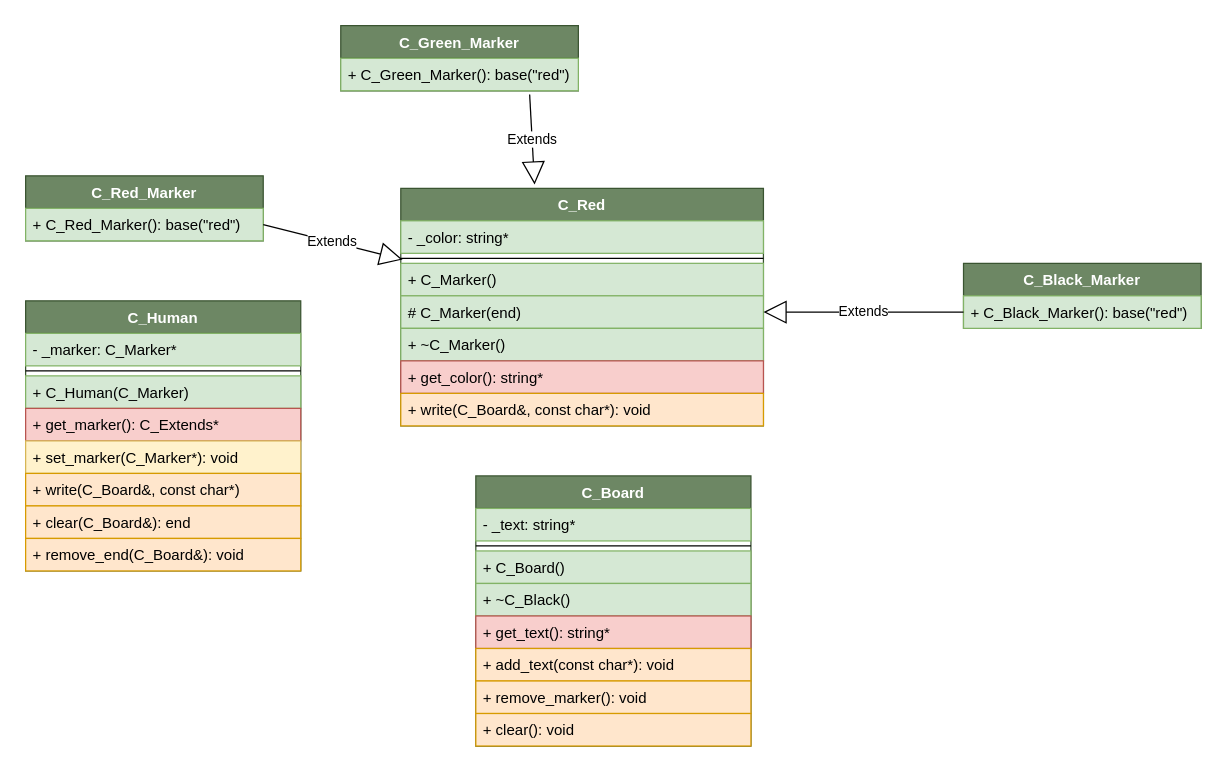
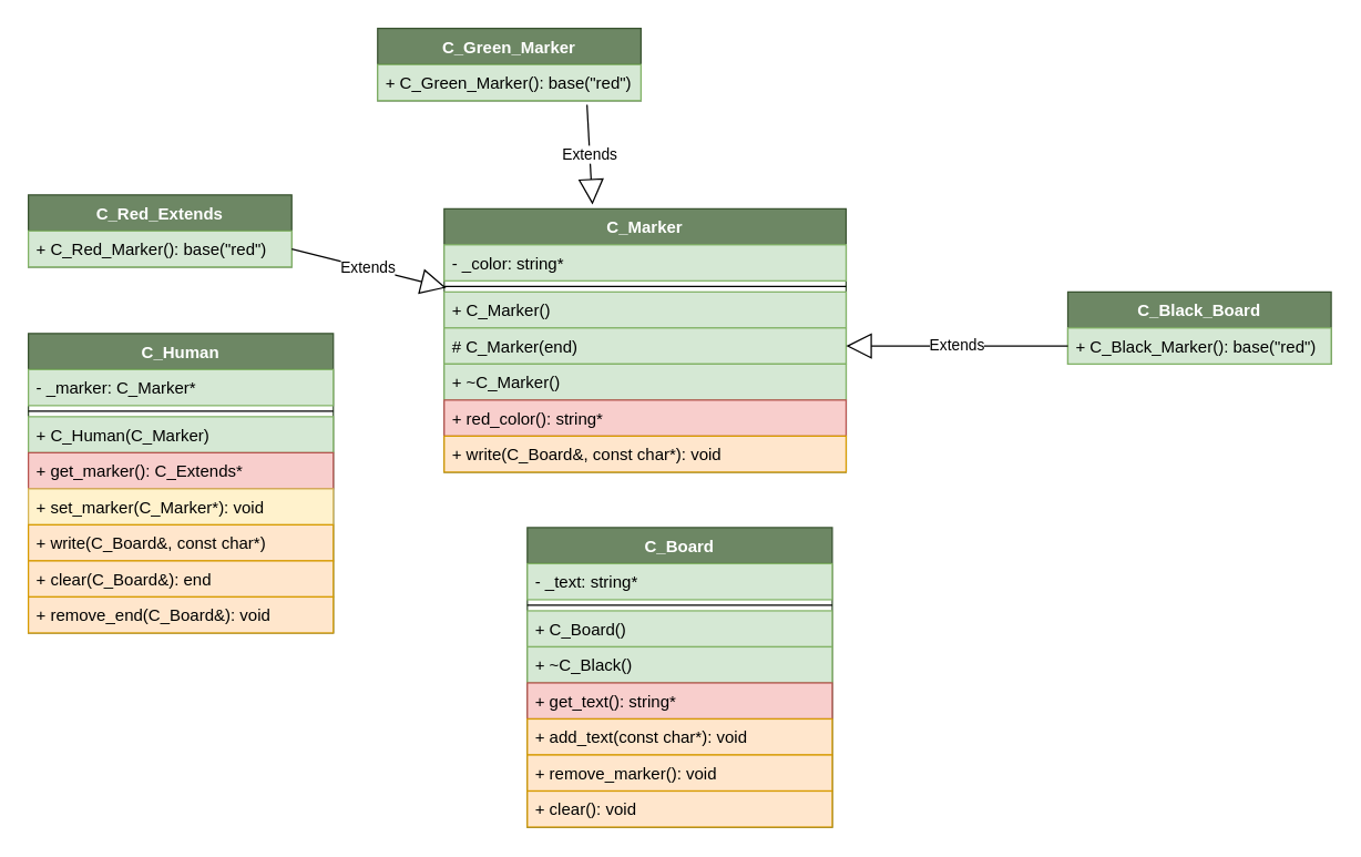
  <mxCell id="0" />
  <mxCell id="1" parent="0" />
- <mxCell id="2" value="C_Red" style="swimlane;fontStyle=1;align=center;verticalAlign=top;childLayout=stackLayout;horizontal=1;startSize=26;horizontalStack=0;resizeParent=1;resizeParentMax=0;resizeLast=0;collapsible=1;marginBottom=0;fillColor=#6d8764;strokeColor=#3A5431;fontColor=#ffffff;" parent="1" vertex="1"><mxGeometry x="320" y="150" width="290" height="190" as="geometry" /></mxCell>
+ <mxCell id="2" value="C_Marker" style="swimlane;fontStyle=1;align=center;verticalAlign=top;childLayout=stackLayout;horizontal=1;startSize=26;horizontalStack=0;resizeParent=1;resizeParentMax=0;resizeLast=0;collapsible=1;marginBottom=0;fillColor=#6d8764;strokeColor=#3A5431;fontColor=#ffffff;" parent="1" vertex="1"><mxGeometry x="320" y="150" width="290" height="190" as="geometry" /></mxCell>
  <mxCell id="3" value="- _color: string*" style="text;strokeColor=#82b366;fillColor=#d5e8d4;align=left;verticalAlign=top;spacingLeft=4;spacingRight=4;overflow=hidden;rotatable=0;points=[[0,0.5],[1,0.5]];portConstraint=eastwest;" parent="2" vertex="1"><mxGeometry y="26" width="290" height="26" as="geometry" /></mxCell>
  <mxCell id="4" value="" style="line;strokeWidth=1;fillColor=none;align=left;verticalAlign=middle;spacingTop=-1;spacingLeft=3;spacingRight=3;rotatable=0;labelPosition=right;points=[];portConstraint=eastwest;" parent="2" vertex="1"><mxGeometry y="52" width="290" height="8" as="geometry" /></mxCell>
  <mxCell id="5" value="+ C_Marker()" style="text;strokeColor=#82b366;fillColor=#d5e8d4;align=left;verticalAlign=top;spacingLeft=4;spacingRight=4;overflow=hidden;rotatable=0;points=[[0,0.5],[1,0.5]];portConstraint=eastwest;" parent="2" vertex="1"><mxGeometry y="60" width="290" height="26" as="geometry" /></mxCell>
  <mxCell id="6" value="# C_Marker(end)" style="text;strokeColor=#82b366;fillColor=#d5e8d4;align=left;verticalAlign=top;spacingLeft=4;spacingRight=4;overflow=hidden;rotatable=0;points=[[0,0.5],[1,0.5]];portConstraint=eastwest;" parent="2" vertex="1"><mxGeometry y="86" width="290" height="26" as="geometry" /></mxCell>
  <mxCell id="7" value="+ ~C_Marker()" style="text;strokeColor=#82b366;fillColor=#d5e8d4;align=left;verticalAlign=top;spacingLeft=4;spacingRight=4;overflow=hidden;rotatable=0;points=[[0,0.5],[1,0.5]];portConstraint=eastwest;" parent="2" vertex="1"><mxGeometry y="112" width="290" height="26" as="geometry" /></mxCell>
- <mxCell id="8" value="+ get_color(): string*" style="text;strokeColor=#b85450;fillColor=#f8cecc;align=left;verticalAlign=top;spacingLeft=4;spacingRight=4;overflow=hidden;rotatable=0;points=[[0,0.5],[1,0.5]];portConstraint=eastwest;" parent="2" vertex="1"><mxGeometry y="138" width="290" height="26" as="geometry" /></mxCell>
+ <mxCell id="8" value="+ red_color(): string*" style="text;strokeColor=#b85450;fillColor=#f8cecc;align=left;verticalAlign=top;spacingLeft=4;spacingRight=4;overflow=hidden;rotatable=0;points=[[0,0.5],[1,0.5]];portConstraint=eastwest;" parent="2" vertex="1"><mxGeometry y="138" width="290" height="26" as="geometry" /></mxCell>
  <mxCell id="9" value="+ write(C_Board&amp;, const char*): void " style="text;strokeColor=#d79b00;fillColor=#ffe6cc;align=left;verticalAlign=top;spacingLeft=4;spacingRight=4;overflow=hidden;rotatable=0;points=[[0,0.5],[1,0.5]];portConstraint=eastwest;" parent="2" vertex="1"><mxGeometry y="164" width="290" height="26" as="geometry" /></mxCell>
  <mxCell id="10" value="C_Board" style="swimlane;fontStyle=1;align=center;verticalAlign=top;childLayout=stackLayout;horizontal=1;startSize=26;horizontalStack=0;resizeParent=1;resizeParentMax=0;resizeLast=0;collapsible=1;marginBottom=0;fillColor=#6d8764;strokeColor=#3A5431;fontColor=#ffffff;" parent="1" vertex="1"><mxGeometry x="380" y="380" width="220" height="216" as="geometry" /></mxCell>
  <mxCell id="11" value="- _text: string*" style="text;strokeColor=#82b366;fillColor=#d5e8d4;align=left;verticalAlign=top;spacingLeft=4;spacingRight=4;overflow=hidden;rotatable=0;points=[[0,0.5],[1,0.5]];portConstraint=eastwest;" parent="10" vertex="1"><mxGeometry y="26" width="220" height="26" as="geometry" /></mxCell>
  <mxCell id="12" value="" style="line;strokeWidth=1;fillColor=none;align=left;verticalAlign=middle;spacingTop=-1;spacingLeft=3;spacingRight=3;rotatable=0;labelPosition=right;points=[];portConstraint=eastwest;" parent="10" vertex="1"><mxGeometry y="52" width="220" height="8" as="geometry" /></mxCell>
  <mxCell id="13" value="+ C_Board()" style="text;strokeColor=#82b366;fillColor=#d5e8d4;align=left;verticalAlign=top;spacingLeft=4;spacingRight=4;overflow=hidden;rotatable=0;points=[[0,0.5],[1,0.5]];portConstraint=eastwest;" parent="10" vertex="1"><mxGeometry y="60" width="220" height="26" as="geometry" /></mxCell>
  <mxCell id="14" value="+ ~C_Black()" style="text;strokeColor=#82b366;fillColor=#d5e8d4;align=left;verticalAlign=top;spacingLeft=4;spacingRight=4;overflow=hidden;rotatable=0;points=[[0,0.5],[1,0.5]];portConstraint=eastwest;" parent="10" vertex="1"><mxGeometry y="86" width="220" height="26" as="geometry" /></mxCell>
  <mxCell id="15" value="+ get_text(): string*" style="text;strokeColor=#b85450;fillColor=#f8cecc;align=left;verticalAlign=top;spacingLeft=4;spacingRight=4;overflow=hidden;rotatable=0;points=[[0,0.5],[1,0.5]];portConstraint=eastwest;" parent="10" vertex="1"><mxGeometry y="112" width="220" height="26" as="geometry" /></mxCell>
  <mxCell id="16" value="+ add_text(const char*): void" style="text;strokeColor=#d79b00;fillColor=#ffe6cc;align=left;verticalAlign=top;spacingLeft=4;spacingRight=4;overflow=hidden;rotatable=0;points=[[0,0.5],[1,0.5]];portConstraint=eastwest;" parent="10" vertex="1"><mxGeometry y="138" width="220" height="26" as="geometry" /></mxCell>
  <mxCell id="17" value="+ remove_marker(): void" style="text;strokeColor=#d79b00;fillColor=#ffe6cc;align=left;verticalAlign=top;spacingLeft=4;spacingRight=4;overflow=hidden;rotatable=0;points=[[0,0.5],[1,0.5]];portConstraint=eastwest;" parent="10" vertex="1"><mxGeometry y="164" width="220" height="26" as="geometry" /></mxCell>
  <mxCell id="18" value="+ clear(): void" style="text;strokeColor=#d79b00;fillColor=#ffe6cc;align=left;verticalAlign=top;spacingLeft=4;spacingRight=4;overflow=hidden;rotatable=0;points=[[0,0.5],[1,0.5]];portConstraint=eastwest;" parent="10" vertex="1"><mxGeometry y="190" width="220" height="26" as="geometry" /></mxCell>
- <mxCell id="19" value="C_Red_Marker" style="swimlane;fontStyle=1;align=center;verticalAlign=top;childLayout=stackLayout;horizontal=1;startSize=26;horizontalStack=0;resizeParent=1;resizeParentMax=0;resizeLast=0;collapsible=1;marginBottom=0;fillColor=#6d8764;strokeColor=#3A5431;fontColor=#ffffff;" parent="1" vertex="1"><mxGeometry y="140" width="190" height="52" as="geometry" x="20" /></mxCell>
+ <mxCell id="19" value="C_Red_Extends" style="swimlane;fontStyle=1;align=center;verticalAlign=top;childLayout=stackLayout;horizontal=1;startSize=26;horizontalStack=0;resizeParent=1;resizeParentMax=0;resizeLast=0;collapsible=1;marginBottom=0;fillColor=#6d8764;strokeColor=#3A5431;fontColor=#ffffff;" parent="1" vertex="1"><mxGeometry y="140" width="190" height="52" as="geometry" x="20" /></mxCell>
  <mxCell id="20" value="+ C_Red_Marker(): base(&quot;red&quot;) " style="text;strokeColor=#82b366;fillColor=#d5e8d4;align=left;verticalAlign=top;spacingLeft=4;spacingRight=4;overflow=hidden;rotatable=0;points=[[0,0.5],[1,0.5]];portConstraint=eastwest;" parent="19" vertex="1"><mxGeometry y="26" width="190" height="26" as="geometry" /></mxCell>
  <mxCell id="21" value="C_Green_Marker" style="swimlane;fontStyle=1;align=center;verticalAlign=top;childLayout=stackLayout;horizontal=1;startSize=26;horizontalStack=0;resizeParent=1;resizeParentMax=0;resizeLast=0;collapsible=1;marginBottom=0;fillColor=#6d8764;strokeColor=#3A5431;fontColor=#ffffff;" parent="1" vertex="1"><mxGeometry x="272" y="20" width="190" height="52" as="geometry" /></mxCell>
  <mxCell id="22" value="+ C_Green_Marker(): base(&quot;red&quot;) &#10; " style="text;strokeColor=#82b366;fillColor=#d5e8d4;align=left;verticalAlign=top;spacingLeft=4;spacingRight=4;overflow=hidden;rotatable=0;points=[[0,0.5],[1,0.5]];portConstraint=eastwest;" parent="21" vertex="1"><mxGeometry y="26" width="190" height="26" as="geometry" /></mxCell>
- <mxCell id="23" value="C_Black_Marker" style="swimlane;fontStyle=1;align=center;verticalAlign=top;childLayout=stackLayout;horizontal=1;startSize=26;horizontalStack=0;resizeParent=1;resizeParentMax=0;resizeLast=0;collapsible=1;marginBottom=0;fillColor=#6d8764;strokeColor=#3A5431;fontColor=#ffffff;" parent="1" vertex="1"><mxGeometry x="770" y="210" width="190" height="52" as="geometry" /></mxCell>
+ <mxCell id="23" value="C_Black_Board" style="swimlane;fontStyle=1;align=center;verticalAlign=top;childLayout=stackLayout;horizontal=1;startSize=26;horizontalStack=0;resizeParent=1;resizeParentMax=0;resizeLast=0;collapsible=1;marginBottom=0;fillColor=#6d8764;strokeColor=#3A5431;fontColor=#ffffff;" parent="1" vertex="1"><mxGeometry x="770" y="210" width="190" height="52" as="geometry" /></mxCell>
  <mxCell id="24" value="+ C_Black_Marker(): base(&quot;red&quot;) &#10; " style="text;strokeColor=#82b366;fillColor=#d5e8d4;align=left;verticalAlign=top;spacingLeft=4;spacingRight=4;overflow=hidden;rotatable=0;points=[[0,0.5],[1,0.5]];portConstraint=eastwest;" parent="23" vertex="1"><mxGeometry y="26" width="190" height="26" as="geometry" /></mxCell>
  <mxCell id="25" value="Extends" style="endArrow=block;endSize=16;endFill=0;html=1;exitX=1;exitY=0.5;exitDx=0;exitDy=0;entryX=0.005;entryY=0.625;entryDx=0;entryDy=0;entryPerimeter=0;" parent="1" source="20" target="4" edge="1"><mxGeometry width="160" relative="1" as="geometry"><mxPoint x="350" y="350" as="sourcePoint" /><mxPoint x="510" y="350" as="targetPoint" /></mxGeometry></mxCell>
  <mxCell id="26" value="Extends" style="endArrow=block;endSize=16;endFill=0;html=1;exitX=0.795;exitY=1.115;exitDx=0;exitDy=0;exitPerimeter=0;" parent="1" source="22" edge="1"><mxGeometry width="160" relative="1" as="geometry"><mxPoint x="350" y="350" as="sourcePoint" /><mxPoint x="427" y="147" as="targetPoint" /></mxGeometry></mxCell>
  <mxCell id="27" value="Extends" style="endArrow=block;endSize=16;endFill=0;html=1;exitX=0;exitY=0.5;exitDx=0;exitDy=0;entryX=1;entryY=0.5;entryDx=0;entryDy=0;" parent="1" source="24" target="6" edge="1"><mxGeometry width="160" relative="1" as="geometry"><mxPoint x="350" y="350" as="sourcePoint" /><mxPoint x="415" y="370" as="targetPoint" /></mxGeometry></mxCell>
  <mxCell id="28" value="C_Human" style="swimlane;fontStyle=1;align=center;verticalAlign=top;childLayout=stackLayout;horizontal=1;startSize=26;horizontalStack=0;resizeParent=1;resizeParentMax=0;resizeLast=0;collapsible=1;marginBottom=0;fillColor=#6d8764;strokeColor=#3A5431;fontColor=#ffffff;" parent="1" vertex="1"><mxGeometry y="240" width="220" height="216" as="geometry" x="20" /></mxCell>
  <mxCell id="29" value="- _marker: C_Marker*" style="text;strokeColor=#82b366;fillColor=#d5e8d4;align=left;verticalAlign=top;spacingLeft=4;spacingRight=4;overflow=hidden;rotatable=0;points=[[0,0.5],[1,0.5]];portConstraint=eastwest;" parent="28" vertex="1"><mxGeometry y="26" width="220" height="26" as="geometry" /></mxCell>
  <mxCell id="30" value="" style="line;strokeWidth=1;fillColor=none;align=left;verticalAlign=middle;spacingTop=-1;spacingLeft=3;spacingRight=3;rotatable=0;labelPosition=right;points=[];portConstraint=eastwest;" parent="28" vertex="1"><mxGeometry y="52" width="220" height="8" as="geometry" /></mxCell>
  <mxCell id="31" value="+ C_Human(C_Marker)" style="text;strokeColor=#82b366;fillColor=#d5e8d4;align=left;verticalAlign=top;spacingLeft=4;spacingRight=4;overflow=hidden;rotatable=0;points=[[0,0.5],[1,0.5]];portConstraint=eastwest;" parent="28" vertex="1"><mxGeometry y="60" width="220" height="26" as="geometry" /></mxCell>
  <mxCell id="32" value="+ get_marker(): C_Extends*" style="text;strokeColor=#b85450;fillColor=#f8cecc;align=left;verticalAlign=top;spacingLeft=4;spacingRight=4;overflow=hidden;rotatable=0;points=[[0,0.5],[1,0.5]];portConstraint=eastwest;" parent="28" vertex="1"><mxGeometry y="86" width="220" height="26" as="geometry" /></mxCell>
  <mxCell id="33" value="+ set_marker(C_Marker*): void" style="text;strokeColor=#d6b656;fillColor=#fff2cc;align=left;verticalAlign=top;spacingLeft=4;spacingRight=4;overflow=hidden;rotatable=0;points=[[0,0.5],[1,0.5]];portConstraint=eastwest;" parent="28" vertex="1"><mxGeometry y="112" width="220" height="26" as="geometry" /></mxCell>
  <mxCell id="34" value="+ write(C_Board&amp;, const char*)" style="text;strokeColor=#d79b00;fillColor=#ffe6cc;align=left;verticalAlign=top;spacingLeft=4;spacingRight=4;overflow=hidden;rotatable=0;points=[[0,0.5],[1,0.5]];portConstraint=eastwest;" parent="28" vertex="1"><mxGeometry y="138" width="220" height="26" as="geometry" /></mxCell>
  <mxCell id="35" value="+ clear(C_Board&amp;): end" style="text;strokeColor=#d79b00;fillColor=#ffe6cc;align=left;verticalAlign=top;spacingLeft=4;spacingRight=4;overflow=hidden;rotatable=0;points=[[0,0.5],[1,0.5]];portConstraint=eastwest;" parent="28" vertex="1"><mxGeometry y="164" width="220" height="26" as="geometry" /></mxCell>
  <mxCell id="36" value="+ remove_end(C_Board&amp;): void" style="text;strokeColor=#d79b00;fillColor=#ffe6cc;align=left;verticalAlign=top;spacingLeft=4;spacingRight=4;overflow=hidden;rotatable=0;points=[[0,0.5],[1,0.5]];portConstraint=eastwest;" parent="28" vertex="1"><mxGeometry y="190" width="220" height="26" as="geometry" /></mxCell>
